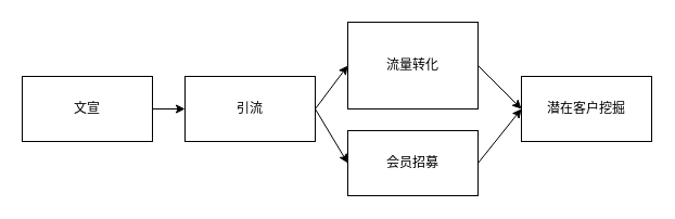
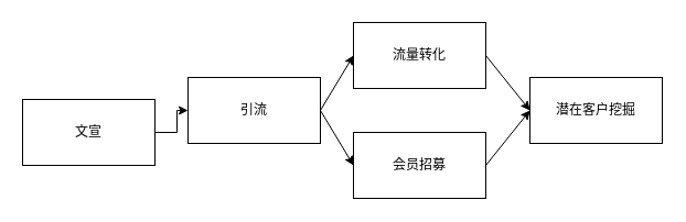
  <mxCell id="0" />
  <mxCell id="1" parent="0" />
  <mxCell id="2" style="edgeStyle=orthogonalEdgeStyle;rounded=0;orthogonalLoop=1;jettySize=auto;html=1;exitX=1;exitY=0.5;exitDx=0;exitDy=0;endArrow=classic;endFill=1;" edge="1" parent="1" source="3" target="6"><mxGeometry relative="1" as="geometry" /></mxCell>
- <mxCell id="3" value="文宣" style="rounded=0;whiteSpace=wrap;html=1;" vertex="1" parent="1"><mxGeometry x="20" y="70" width="120" height="60" as="geometry" /></mxCell>
+ <mxCell id="3" value="文宣" style="rounded=0;whiteSpace=wrap;html=1;" vertex="1" parent="1"><mxGeometry x="20" y="90" width="120" height="60" as="geometry" /></mxCell>
  <mxCell id="4" style="rounded=0;orthogonalLoop=1;jettySize=auto;html=1;exitX=1;exitY=0.5;exitDx=0;exitDy=0;entryX=0;entryY=0.5;entryDx=0;entryDy=0;endArrow=classic;endFill=1;" edge="1" parent="1" source="6" target="8"><mxGeometry relative="1" as="geometry" /></mxCell>
  <mxCell id="5" style="edgeStyle=none;rounded=0;orthogonalLoop=1;jettySize=auto;html=1;exitX=1;exitY=0.5;exitDx=0;exitDy=0;entryX=0;entryY=0.5;entryDx=0;entryDy=0;endArrow=classic;endFill=1;" edge="1" parent="1" source="6" target="10"><mxGeometry relative="1" as="geometry" /></mxCell>
  <mxCell id="6" value="引流" style="rounded=0;whiteSpace=wrap;html=1;" vertex="1" parent="1"><mxGeometry x="170" y="70" width="120" height="60" as="geometry" /></mxCell>
  <mxCell id="7" style="edgeStyle=none;rounded=0;orthogonalLoop=1;jettySize=auto;html=1;exitX=1;exitY=0.5;exitDx=0;exitDy=0;entryX=0;entryY=0.5;entryDx=0;entryDy=0;endArrow=classic;endFill=1;" edge="1" parent="1" source="8" target="11"><mxGeometry relative="1" as="geometry" /></mxCell>
- <mxCell id="8" value="流量转化" style="rounded=0;whiteSpace=wrap;html=1;" vertex="1" parent="1"><mxGeometry x="320" y="20" width="120" height="80" as="geometry" /></mxCell>
+ <mxCell id="8" value="流量转化" style="rounded=0;whiteSpace=wrap;html=1;" vertex="1" parent="1"><mxGeometry x="320" y="20" width="120" height="60" as="geometry" /></mxCell>
  <mxCell id="9" style="edgeStyle=none;rounded=0;orthogonalLoop=1;jettySize=auto;html=1;exitX=1;exitY=0.5;exitDx=0;exitDy=0;entryX=0;entryY=0.5;entryDx=0;entryDy=0;endArrow=classic;endFill=1;" edge="1" parent="1" source="10" target="11"><mxGeometry relative="1" as="geometry" /></mxCell>
  <mxCell id="10" value="会员招募" style="rounded=0;whiteSpace=wrap;html=1;" vertex="1" parent="1"><mxGeometry x="320" y="120" width="120" height="60" as="geometry" /></mxCell>
  <mxCell id="11" value="潜在客户挖掘" style="rounded=0;whiteSpace=wrap;html=1;" vertex="1" parent="1"><mxGeometry x="480" y="70" width="120" height="60" as="geometry" /></mxCell>
